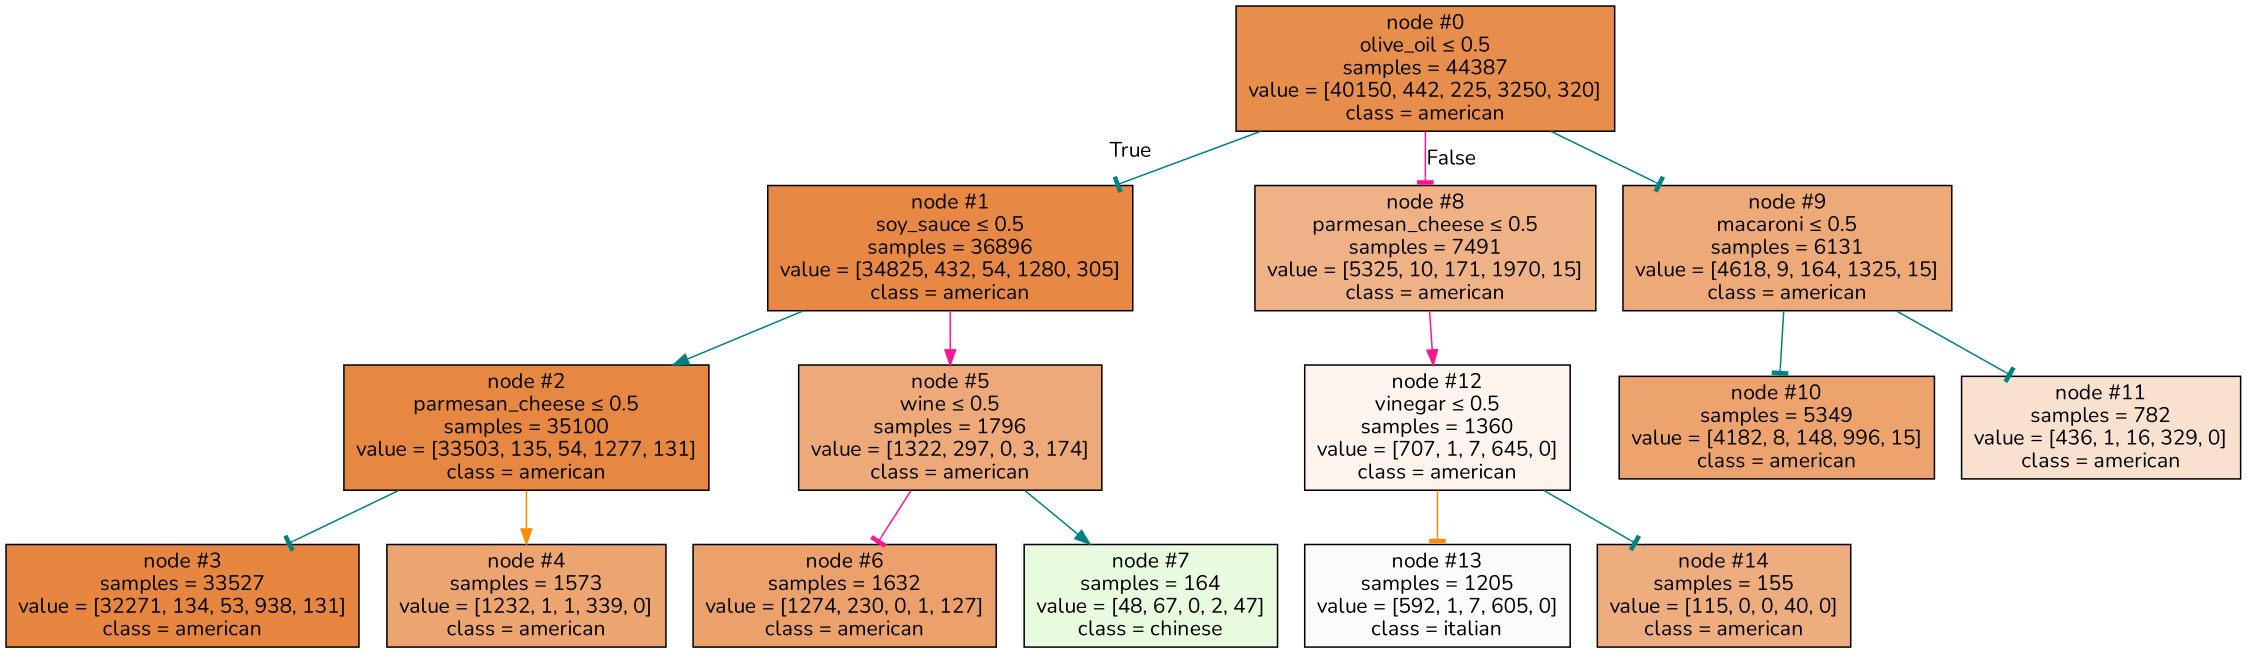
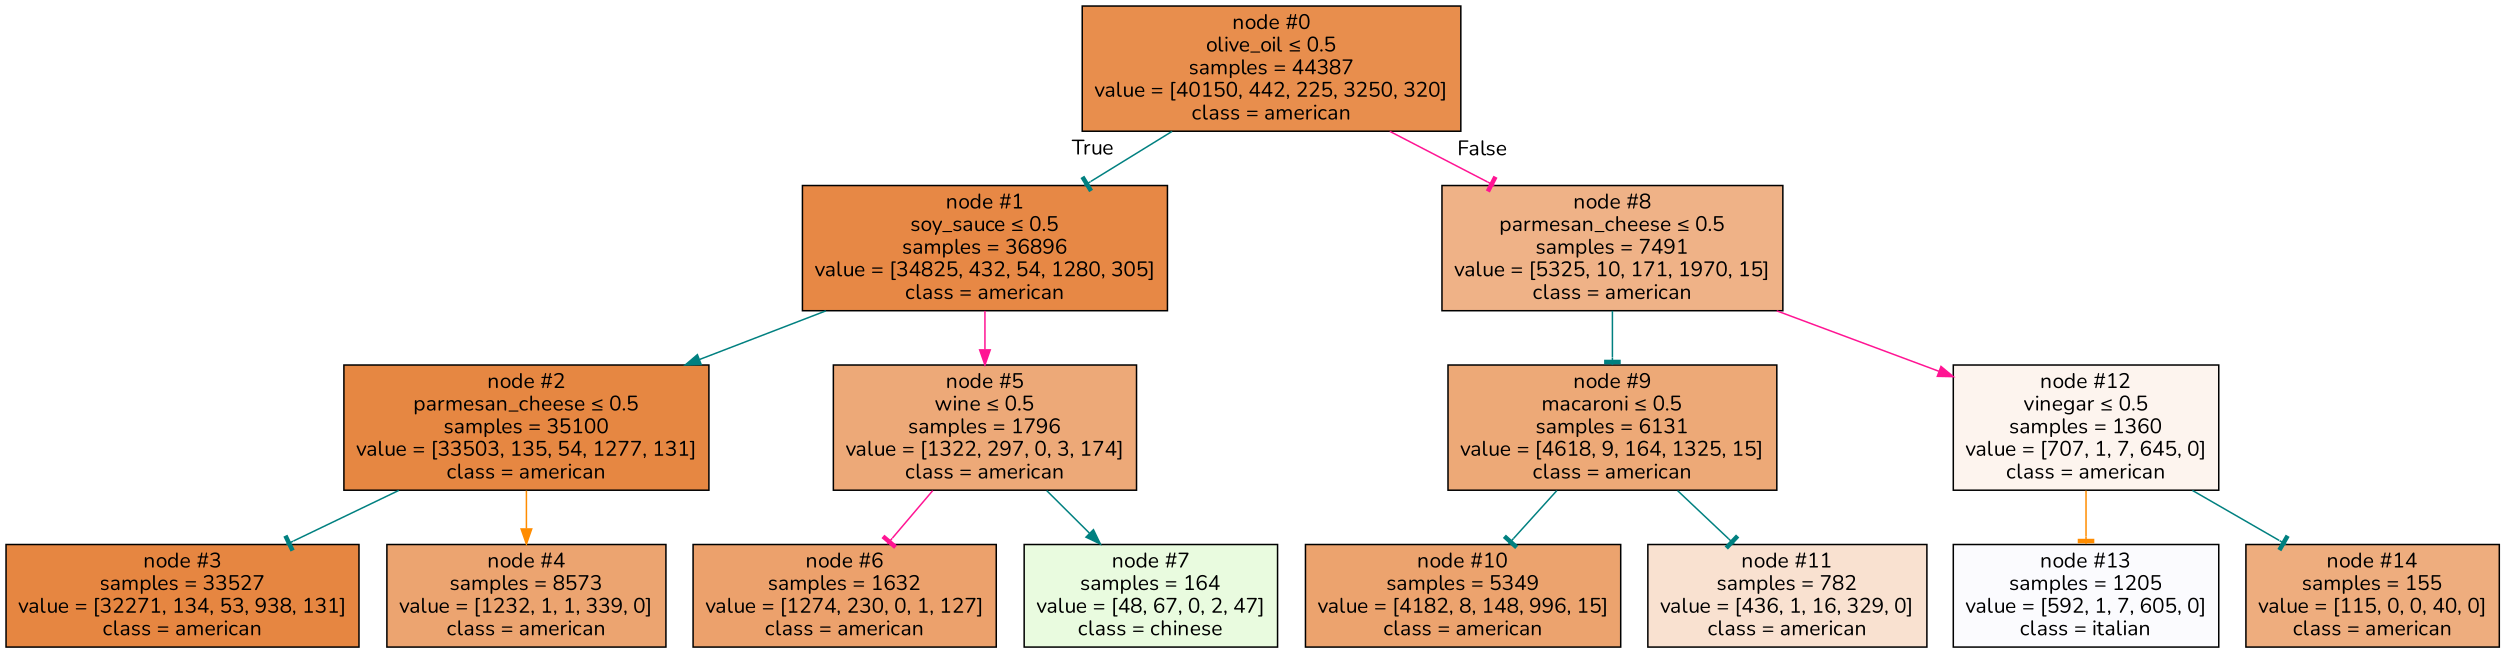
  digraph {
    fontname=Nunito
    node [color=black fontname=Nunito shape=box style=filled]
    edge [arrowhead=tee color=teal fontname=Nunito]
    n1 [fillcolor="#e88e4d" label=<node &#35;0<br/>olive_oil &le; 0.5<br/>samples = 44387<br/>value = [40150, 442, 225, 3250, 320]<br/>class = american>]
    n2 [fillcolor="#e78845" label=<node &#35;1<br/>soy_sauce &le; 0.5<br/>samples = 36896<br/>value = [34825, 432, 54, 1280, 305]<br/>class = american>]
    n3 [fillcolor="#efb287" label=<node &#35;8<br/>parmesan_cheese &le; 0.5<br/>samples = 7491<br/>value = [5325, 10, 171, 1970, 15]<br/>class = american>]
    n4 [fillcolor="#e68742" label=<node &#35;2<br/>parmesan_cheese &le; 0.5<br/>samples = 35100<br/>value = [33503, 135, 54, 1277, 131]<br/>class = american>]
    n5 [fillcolor="#eda978" label=<node &#35;5<br/>wine &le; 0.5<br/>samples = 1796<br/>value = [1322, 297, 0, 3, 174]<br/>class = american>]
    n6 [fillcolor="#eda977" label=<node &#35;9<br/>macaroni &le; 0.5<br/>samples = 6131<br/>value = [4618, 9, 164, 1325, 15]<br/>class = american>]
    n7 [fillcolor="#fdf4ee" label=<node &#35;12<br/>vinegar &le; 0.5<br/>samples = 1360<br/>value = [707, 1, 7, 645, 0]<br/>class = american>]
    n8 [fillcolor="#e68641" label=<node &#35;3<br/>samples = 33527<br/>value = [32271, 134, 53, 938, 131]<br/>class = american>]
-   n9 [fillcolor="#eca470" label=<node &#35;4<br/>samples = 1573<br/>value = [1232, 1, 1, 339, 0]<br/>class = american>]
+   n9 [fillcolor="#eca470" label=<node &#35;4<br/>samples = 8573<br/>value = [1232, 1, 1, 339, 0]<br/>class = american>]
    n10 [fillcolor="#eca16c" label=<node &#35;6<br/>samples = 1632<br/>value = [1274, 230, 0, 1, 127]<br/>class = american>]
    n11 [fillcolor="#e9fbdf" label=<node &#35;7<br/>samples = 164<br/>value = [48, 67, 0, 2, 47]<br/>class = chinese>]
    n12 [fillcolor="#eca36e" label=<node &#35;10<br/>samples = 5349<br/>value = [4182, 8, 148, 996, 15]<br/>class = american>]
    n13 [fillcolor="#f9e1d0" label=<node &#35;11<br/>samples = 782<br/>value = [436, 1, 16, 329, 0]<br/>class = american>]
    n14 [fillcolor="#fbfbfe" label=<node &#35;13<br/>samples = 1205<br/>value = [592, 1, 7, 605, 0]<br/>class = italian>]
    n15 [fillcolor="#eead7e" label=<node &#35;14<br/>samples = 155<br/>value = [115, 0, 0, 40, 0]<br/>class = american>]
    n1 -> n2 [headlabel=True labelangle=45 labeldistance=2.5]
    n1 -> n3 [color=deeppink headlabel=False labelangle=-45 labeldistance=2.5]
    n2 -> n4 [arrowhead=normal]
    n2 -> n5 [arrowhead=normal color=deeppink]
-   n1 -> n6
+   n3 -> n6
    n3 -> n7 [arrowhead=normal color=deeppink]
    n4 -> n8
    n4 -> n9 [arrowhead=normal color=darkorange]
    n5 -> n10 [color=deeppink]
    n5 -> n11 [arrowhead=normal]
    n6 -> n12
    n6 -> n13
    n7 -> n14 [color=darkorange]
    n7 -> n15
  }
